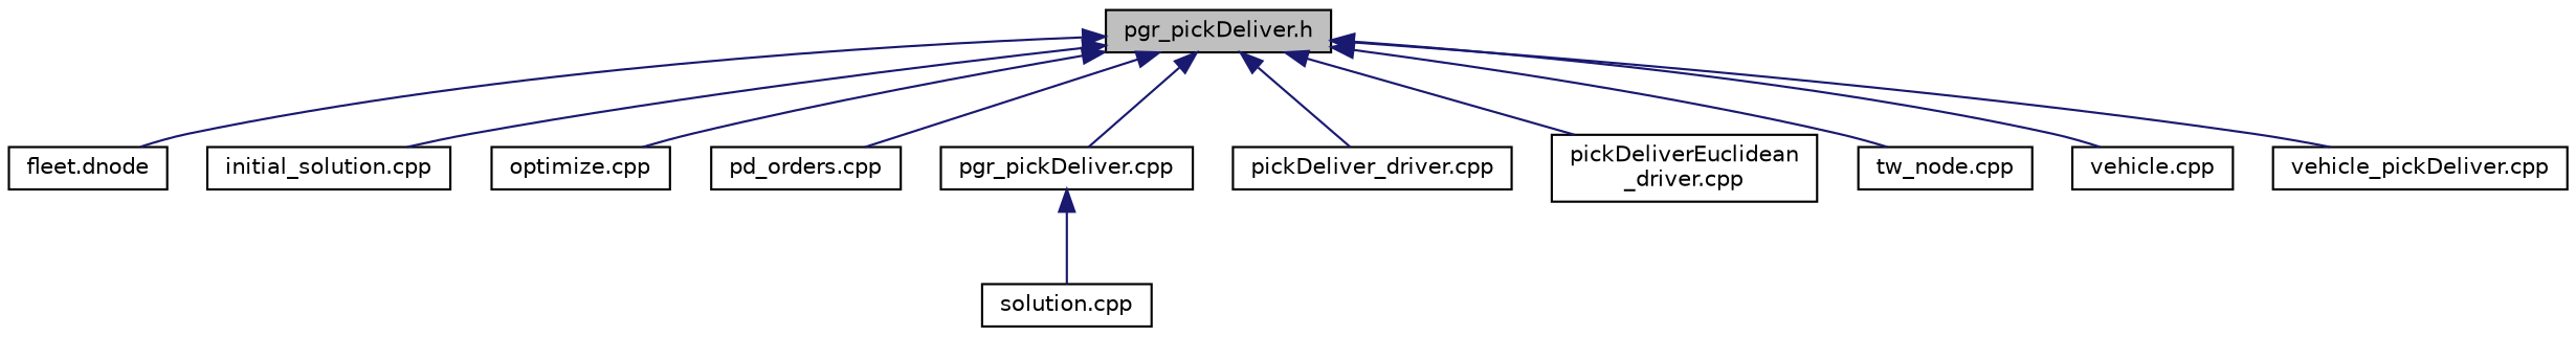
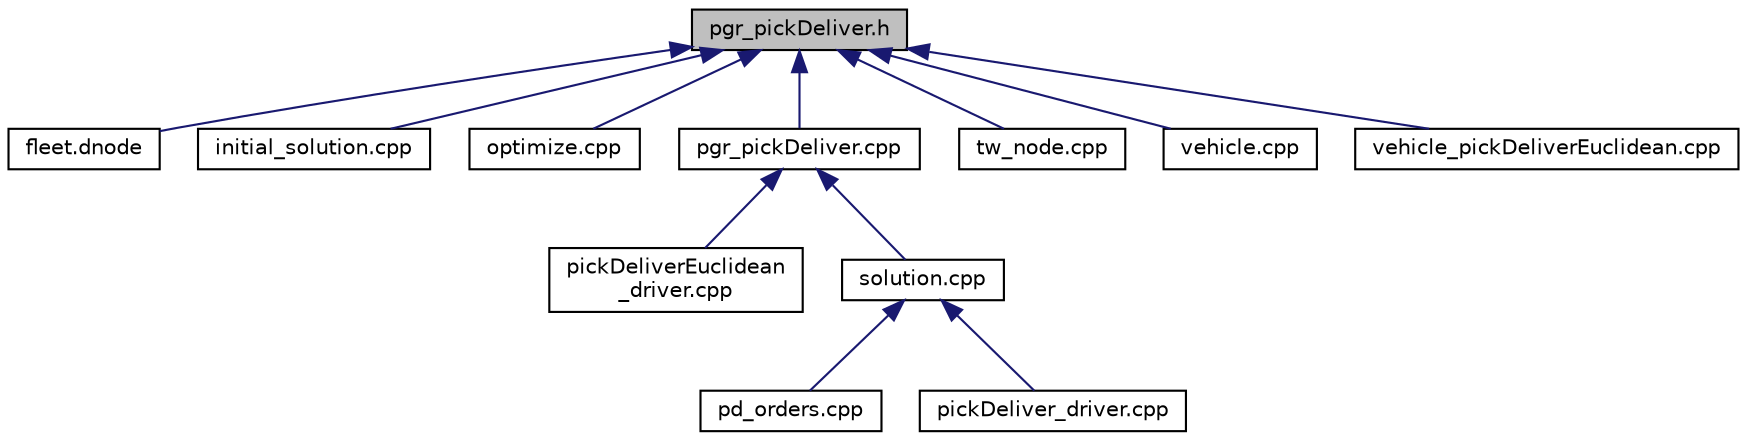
  digraph {
    node [color=black fillcolor=white fontname=Helvetica fontsize=10 shape=record style=filled]
    edge [color=midnightblue dir=back fontname=Helvetica fontsize=10 labelfontname=Helvetica labelfontsize=10 style=solid]
    n1 [fillcolor=grey75 fontcolor=black height=0.2 label="pgr_pickDeliver.h" width=0.4]
    n2 [height=0.2 label="fleet.dnode" width=0.4]
    n3 [height=0.2 label="initial_solution.cpp" width=0.4]
    n4 [height=0.2 label="optimize.cpp" width=0.4]
    n5 [height=0.2 label="pd_orders.cpp" width=0.4]
    n6 [height=0.2 label="pgr_pickDeliver.cpp" width=0.4]
    n7 [height=0.2 label="pickDeliver_driver.cpp" width=0.4]
    n8 [height=0.2 label="pickDeliverEuclidean\l_driver.cpp" width=0.4]
    n9 [height=0.2 label="tw_node.cpp" width=0.4]
    n10 [height=0.2 label="vehicle.cpp" width=0.4]
-   n11 [height=0.2 label="vehicle_pickDeliver.cpp" width=0.4]
+   n11 [height=0.2 label="vehicle_pickDeliverEuclidean.cpp" width=0.4]
    n12 [height=0.2 label="solution.cpp" width=0.4]
    n1 -> n2
    n1 -> n3
    n1 -> n4
-   n1 -> n5
+   n12 -> n5
    n1 -> n6
-   n1 -> n7
-   n1 -> n8
+   n12 -> n7
+   n6 -> n8
    n1 -> n9
    n1 -> n10
    n1 -> n11
    n6 -> n12
  }
